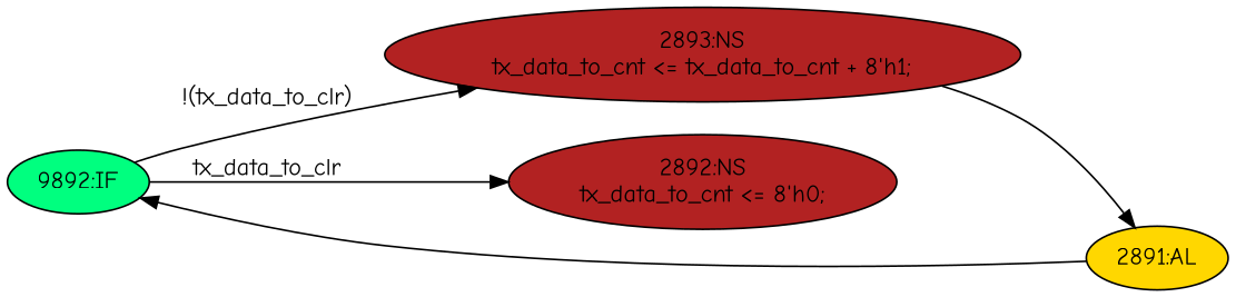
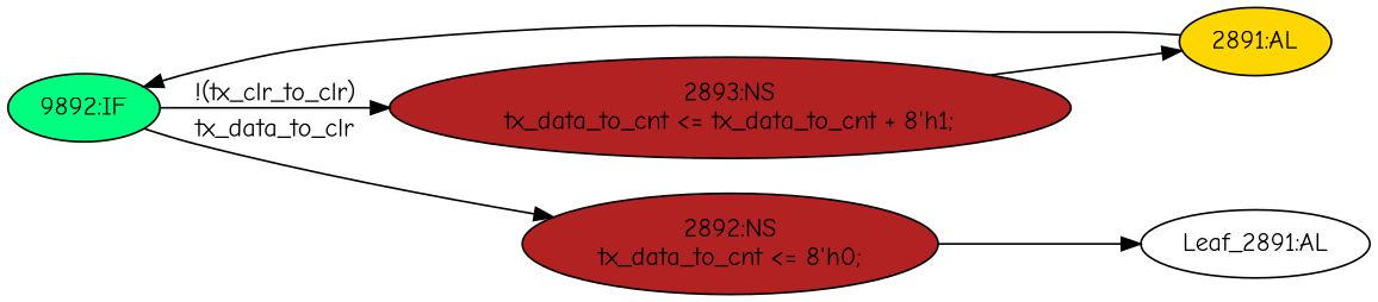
  strict digraph {
    fontname="Comic Neue"
    rankdir=LR
    node [fontname="Comic Neue" fillcolor=firebrick statements="[]" style=filled typ=NonblockingSubstitution]
    edge [cond="[]" fontname="Comic Neue" lineno=None]
+   n1 [def_var="['tx_data_to_cnt']" label="Leaf_2891:AL" fillcolor="" statements="" style="" typ=""]
    n2 [ast="<pyverilog.vparser.ast.IfStatement object at 0x7f13b54bd510>" fillcolor=springgreen label="9892:IF" typ=IfStatement]
    n3 [ast="<pyverilog.vparser.ast.NonblockingSubstitution object at 0x7f13b54bd590>" label="2893:NS\ntx_data_to_cnt <= tx_data_to_cnt + 8'h1;" statements="[<pyverilog.vparser.ast.NonblockingSubstitution object at 0x7f13b54bd590>]"]
    n4 [ast="<pyverilog.vparser.ast.NonblockingSubstitution object at 0x7f13b54bd7d0>" label="2892:NS\ntx_data_to_cnt <= 8'h0;" statements="[<pyverilog.vparser.ast.NonblockingSubstitution object at 0x7f13b54bd7d0>]"]
    n5 [ast="<pyverilog.vparser.ast.Always object at 0x7f13b54bd9d0>" clk_sens=True fillcolor=gold label="2891:AL" sens="['clk']" typ=Always use_var="['tx_data_to_clr', 'tx_data_to_cnt']"]
-   n2 -> n3 [cond="['tx_data_to_clr']" label="!(tx_data_to_clr)" lineno=2892]
+   n2 -> n3 [cond="['tx_data_to_clr']" label="!(tx_clr_to_clr)" lineno=2892]
    n2 -> n4 [cond="['tx_data_to_clr']" label=tx_data_to_clr lineno=2892]
    n3 -> n5
+   n4 -> n1
    n5 -> n2
  }
